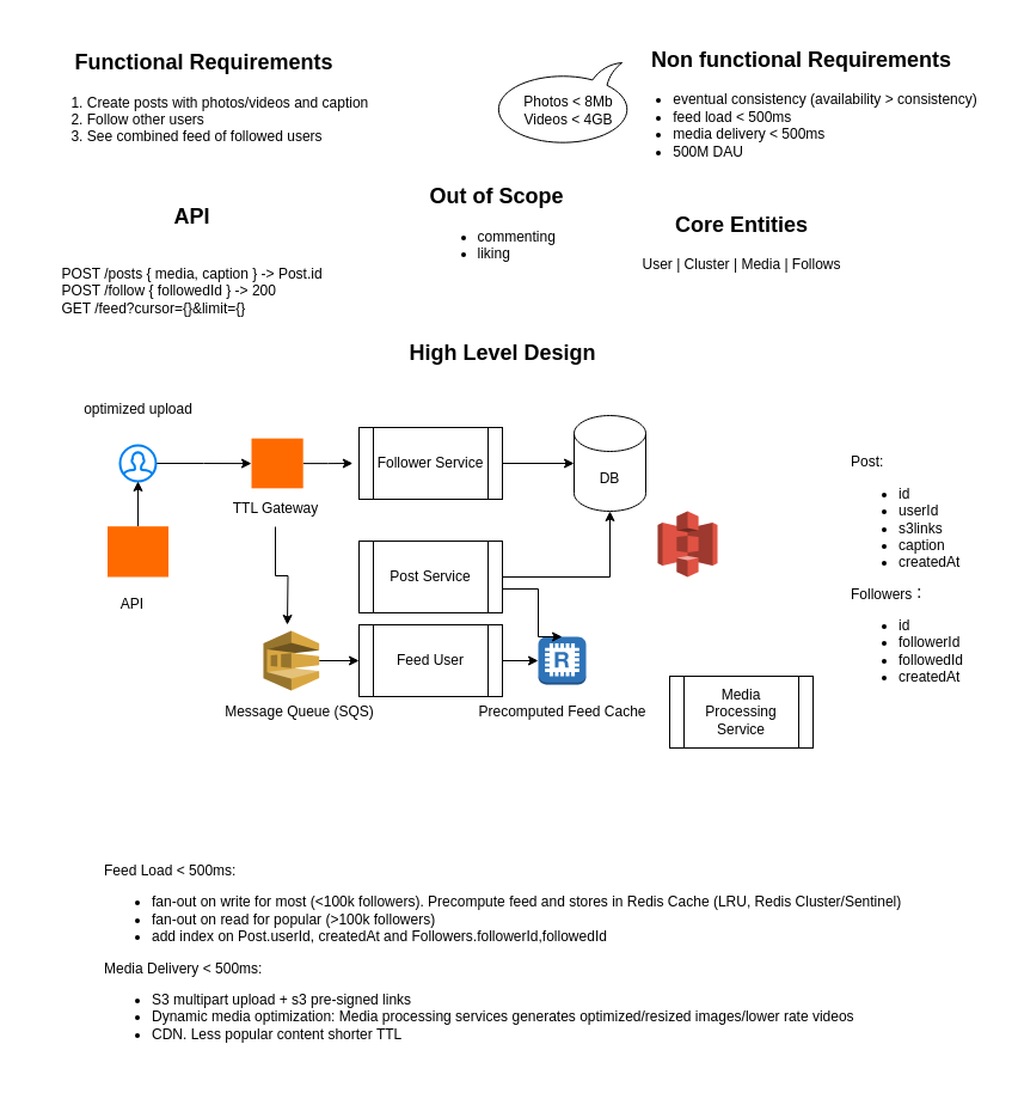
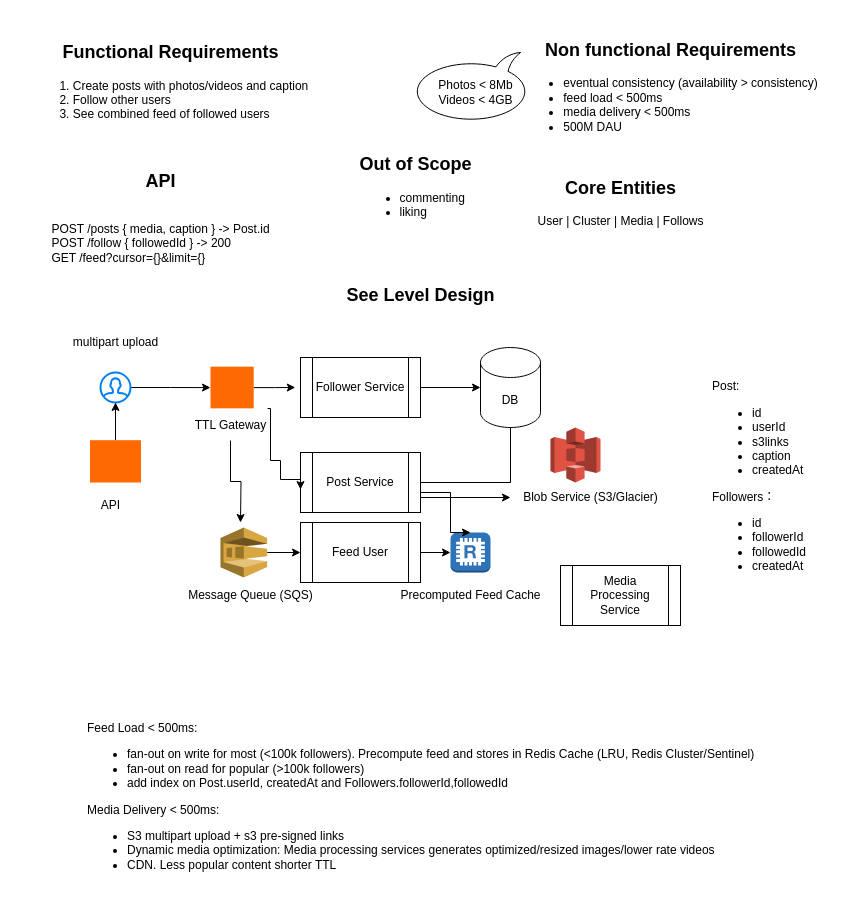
  <mxCell id="0" />
  <mxCell id="1" parent="0" />
  <mxCell id="2" value="&lt;h2&gt;Functional Requirements&lt;/h2&gt;&lt;div&gt;&lt;ol&gt;&lt;li style=&quot;text-align: left;&quot;&gt;Create posts with photos/videos and caption&lt;/li&gt;&lt;li style=&quot;text-align: left;&quot;&gt;Follow other users&lt;/li&gt;&lt;li style=&quot;text-align: left;&quot;&gt;See combined feed of followed users&lt;/li&gt;&lt;/ol&gt;&lt;/div&gt;" style="text;html=1;align=center;verticalAlign=middle;resizable=0;points=[];autosize=1;strokeColor=none;fillColor=none;" vertex="1" parent="1"><mxGeometry x="20" y="20" width="300" height="120" as="geometry" /></mxCell>
  <mxCell id="3" value="&lt;h2&gt;Out of Scope&lt;/h2&gt;&lt;div&gt;&lt;ul&gt;&lt;li style=&quot;text-align: left;&quot;&gt;commenting&lt;/li&gt;&lt;li style=&quot;text-align: left;&quot;&gt;liking&lt;/li&gt;&lt;/ul&gt;&lt;/div&gt;" style="text;html=1;align=center;verticalAlign=middle;resizable=0;points=[];autosize=1;strokeColor=none;fillColor=none;" vertex="1" parent="1"><mxGeometry x="345" y="130" width="140" height="110" as="geometry" /></mxCell>
  <mxCell id="4" value="&lt;h2&gt;Non functional Requirements&lt;/h2&gt;&lt;div&gt;&lt;ul&gt;&lt;li style=&quot;text-align: left;&quot;&gt;eventual consistency (availability &amp;gt; consistency)&lt;/li&gt;&lt;li style=&quot;text-align: left;&quot;&gt;feed load &amp;lt; 500ms&lt;/li&gt;&lt;li style=&quot;text-align: left;&quot;&gt;media delivery &amp;lt; 500ms&lt;/li&gt;&lt;li style=&quot;text-align: left;&quot;&gt;500M DAU&lt;/li&gt;&lt;/ul&gt;&lt;/div&gt;" style="text;html=1;align=center;verticalAlign=middle;resizable=0;points=[];autosize=1;strokeColor=none;fillColor=none;" vertex="1" parent="1"><mxGeometry x="510" y="20" width="320" height="130" as="geometry" /></mxCell>
  <mxCell id="5" value="&lt;h2&gt;Core Entities&lt;/h2&gt;&lt;div&gt;User | Cluster | Media | Follows&lt;/div&gt;" style="text;html=1;align=center;verticalAlign=middle;resizable=0;points=[];autosize=1;strokeColor=none;fillColor=none;flipV=1;" vertex="1" parent="1"><mxGeometry x="530" y="155" width="180" height="80" as="geometry" /></mxCell>
  <mxCell id="6" value="&lt;h2&gt;API&lt;/h2&gt;&lt;div style=&quot;text-align: left;&quot;&gt;&lt;br&gt;&lt;/div&gt;&lt;div style=&quot;text-align: left;&quot;&gt;POST /posts { media, caption } -&amp;gt; Post.id&lt;/div&gt;&lt;div style=&quot;text-align: left;&quot;&gt;POST /follow { followedId } -&amp;gt; 200&lt;/div&gt;&lt;div style=&quot;text-align: left;&quot;&gt;GET /feed?cursor={}&amp;amp;limit={}&lt;/div&gt;" style="text;html=1;align=center;verticalAlign=middle;resizable=0;points=[];autosize=1;strokeColor=none;fillColor=none;" vertex="1" parent="1"><mxGeometry x="40" y="150" width="240" height="120" as="geometry" /></mxCell>
  <mxCell id="7" value="" style="whiteSpace=wrap;html=1;shape=mxgraph.basic.oval_callout;direction=west;" vertex="1" parent="1"><mxGeometry x="410" y="52" width="120" height="70" as="geometry" /></mxCell>
  <mxCell id="8" value="Photos &amp;lt; 8Mb&lt;div&gt;Videos &amp;lt; 4GB&lt;/div&gt;" style="text;html=1;align=center;verticalAlign=middle;resizable=0;points=[];autosize=1;strokeColor=none;fillColor=none;flipV=0;flipH=0;" vertex="1" parent="1"><mxGeometry x="425" y="72" width="100" height="40" as="geometry" /></mxCell>
- <mxCell id="9" value="&lt;h2&gt;High Level Design&lt;/h2&gt;" style="text;html=1;align=center;verticalAlign=middle;resizable=0;points=[];autosize=1;strokeColor=none;fillColor=none;" vertex="1" parent="1"><mxGeometry x="330" y="265" width="180" height="60" as="geometry" /></mxCell>
+ <mxCell id="9" value="&lt;h2&gt;See Level Design&lt;/h2&gt;" style="text;html=1;align=center;verticalAlign=middle;resizable=0;points=[];autosize=1;strokeColor=none;fillColor=none;" vertex="1" parent="1"><mxGeometry x="330" y="265" width="180" height="60" as="geometry" /></mxCell>
  <mxCell id="10" value="" style="edgeStyle=orthogonalEdgeStyle;rounded=0;orthogonalLoop=1;jettySize=auto;html=1;" edge="1" parent="1" source="11" target="13"><mxGeometry relative="1" as="geometry" /></mxCell>
  <mxCell id="11" value="" style="html=1;verticalLabelPosition=bottom;align=center;labelBackgroundColor=#ffffff;verticalAlign=top;strokeWidth=2;strokeColor=#0080F0;shadow=0;dashed=0;shape=mxgraph.ios7.icons.user;" vertex="1" parent="1"><mxGeometry x="100" y="372" width="30" height="30" as="geometry" /></mxCell>
  <mxCell id="12" value="" style="edgeStyle=orthogonalEdgeStyle;rounded=0;orthogonalLoop=1;jettySize=auto;html=1;" edge="1" parent="1" source="13"><mxGeometry relative="1" as="geometry"><mxPoint x="294.8" y="387" as="targetPoint" /></mxGeometry></mxCell>
  <mxCell id="13" value="" style="points=[];aspect=fixed;html=1;align=center;shadow=0;dashed=0;fillColor=#FF6A00;strokeColor=none;shape=mxgraph.alibaba_cloud.apigateway;" vertex="1" parent="1"><mxGeometry x="210" y="366.15" width="43.2" height="41.7" as="geometry" /></mxCell>
  <mxCell id="14" style="edgeStyle=orthogonalEdgeStyle;rounded=0;orthogonalLoop=1;jettySize=auto;html=1;" edge="1" parent="1" source="15"><mxGeometry relative="1" as="geometry"><mxPoint x="240" y="522" as="targetPoint" /></mxGeometry></mxCell>
  <mxCell id="15" value="TTL Gateway" style="text;html=1;align=center;verticalAlign=middle;resizable=0;points=[];autosize=1;strokeColor=none;fillColor=none;" vertex="1" parent="1"><mxGeometry x="185" y="410" width="90" height="30" as="geometry" /></mxCell>
  <mxCell id="16" value="" style="edgeStyle=orthogonalEdgeStyle;rounded=0;orthogonalLoop=1;jettySize=auto;html=1;" edge="1" parent="1" source="17" target="18"><mxGeometry relative="1" as="geometry" /></mxCell>
  <mxCell id="17" value="Follower Service" style="shape=process;whiteSpace=wrap;html=1;backgroundOutline=1;" vertex="1" parent="1"><mxGeometry x="300" y="357" width="120" height="60" as="geometry" /></mxCell>
  <mxCell id="18" value="DB" style="shape=cylinder3;whiteSpace=wrap;html=1;boundedLbl=1;backgroundOutline=1;size=15;" vertex="1" parent="1"><mxGeometry x="480" y="347" width="60" height="80" as="geometry" /></mxCell>
+ <mxCell id="19" style="edgeStyle=orthogonalEdgeStyle;rounded=0;orthogonalLoop=1;jettySize=auto;html=1;exitX=1;exitY=0.75;exitDx=0;exitDy=0;" edge="1" parent="1" source="20" target="23"><mxGeometry relative="1" as="geometry" /></mxCell>
  <mxCell id="20" value="Post Service" style="shape=process;whiteSpace=wrap;html=1;backgroundOutline=1;" vertex="1" parent="1"><mxGeometry x="300" y="452" width="120" height="60" as="geometry" /></mxCell>
- <mxCell id="21" style="edgeStyle=orthogonalEdgeStyle;rounded=0;orthogonalLoop=1;jettySize=auto;html=1;entryX=0.5;entryY=1;entryDx=0;entryDy=0;entryPerimeter=0;" edge="1" parent="1" source="20" target="18"><mxGeometry relative="1" as="geometry" /></mxCell>
+ <mxCell id="21" style="edgeStyle=orthogonalEdgeStyle;rounded=0;orthogonalLoop=1;jettySize=auto;html=1;entryX=0.5;entryY=1;entryDx=0;entryDy=0;entryPerimeter=0;endArrow=none;" edge="1" parent="1" source="20" target="18"><mxGeometry relative="1" as="geometry" /></mxCell>
  <mxCell id="22" value="" style="outlineConnect=0;dashed=0;verticalLabelPosition=bottom;verticalAlign=top;align=center;html=1;shape=mxgraph.aws3.s3;fillColor=#E05243;gradientColor=none;" vertex="1" parent="1"><mxGeometry x="550" y="427" width="50" height="55" as="geometry" /></mxCell>
+ <mxCell id="23" value="Blob Service (S3/Glacier)" style="text;html=1;align=center;verticalAlign=middle;resizable=0;points=[];autosize=1;strokeColor=none;fillColor=none;" vertex="1" parent="1"><mxGeometry x="510" y="482" width="160" height="30" as="geometry" /></mxCell>
  <mxCell id="24" value="" style="edgeStyle=orthogonalEdgeStyle;rounded=0;orthogonalLoop=1;jettySize=auto;html=1;" edge="1" parent="1" source="25" target="30"><mxGeometry relative="1" as="geometry" /></mxCell>
  <mxCell id="25" value="Feed User" style="shape=process;whiteSpace=wrap;html=1;backgroundOutline=1;" vertex="1" parent="1"><mxGeometry x="300" y="522" width="120" height="60" as="geometry" /></mxCell>
  <mxCell id="26" value="" style="edgeStyle=orthogonalEdgeStyle;rounded=0;orthogonalLoop=1;jettySize=auto;html=1;" edge="1" parent="1" source="27" target="25"><mxGeometry relative="1" as="geometry" /></mxCell>
  <mxCell id="27" value="" style="outlineConnect=0;dashed=0;verticalLabelPosition=bottom;verticalAlign=top;align=center;html=1;shape=mxgraph.aws3.sqs;fillColor=#D9A741;gradientColor=none;" vertex="1" parent="1"><mxGeometry x="220" y="527" width="46.65" height="50" as="geometry" /></mxCell>
  <mxCell id="28" value="Message Queue (SQS)" style="text;html=1;align=center;verticalAlign=middle;resizable=0;points=[];autosize=1;strokeColor=none;fillColor=none;" vertex="1" parent="1"><mxGeometry x="175" y="580" width="150" height="30" as="geometry" /></mxCell>
+ <mxCell id="29" style="edgeStyle=orthogonalEdgeStyle;rounded=0;orthogonalLoop=1;jettySize=auto;html=1;entryX=0;entryY=0.617;entryDx=0;entryDy=0;entryPerimeter=0;exitX=0.911;exitY=-0.067;exitDx=0;exitDy=0;exitPerimeter=0;" edge="1" parent="1" source="15" target="20"><mxGeometry relative="1" as="geometry"><Array as="points"><mxPoint x="270" y="408" /><mxPoint x="270" y="460" /><mxPoint x="280" y="460" /><mxPoint x="280" y="479" /></Array></mxGeometry></mxCell>
  <mxCell id="30" value="" style="outlineConnect=0;dashed=0;verticalLabelPosition=bottom;verticalAlign=top;align=center;html=1;shape=mxgraph.aws3.redis;fillColor=#2E73B8;gradientColor=none;" vertex="1" parent="1"><mxGeometry x="450" y="532" width="40" height="40" as="geometry" /></mxCell>
  <mxCell id="31" value="Precomputed Feed Cache" style="text;html=1;align=center;verticalAlign=middle;resizable=0;points=[];autosize=1;strokeColor=none;fillColor=none;" vertex="1" parent="1"><mxGeometry x="390" y="580" width="160" height="30" as="geometry" /></mxCell>
  <mxCell id="32" style="edgeStyle=orthogonalEdgeStyle;rounded=0;orthogonalLoop=1;jettySize=auto;html=1;entryX=0.5;entryY=0;entryDx=0;entryDy=0;entryPerimeter=0;" edge="1" parent="1" source="20" target="30"><mxGeometry relative="1" as="geometry"><Array as="points"><mxPoint x="450" y="492" /><mxPoint x="450" y="532" /></Array></mxGeometry></mxCell>
  <mxCell id="33" value="Media Processing Service" style="shape=process;whiteSpace=wrap;html=1;backgroundOutline=1;" vertex="1" parent="1"><mxGeometry x="560" y="565" width="120" height="60" as="geometry" /></mxCell>
  <mxCell id="34" value="" style="edgeStyle=orthogonalEdgeStyle;rounded=0;orthogonalLoop=1;jettySize=auto;html=1;" edge="1" parent="1" source="35" target="11"><mxGeometry relative="1" as="geometry" /></mxCell>
  <mxCell id="35" value="" style="points=[];aspect=fixed;html=1;align=center;shadow=0;dashed=0;fillColor=#FF6A00;strokeColor=none;shape=mxgraph.alibaba_cloud.cdn_content_distribution_network;" vertex="1" parent="1"><mxGeometry x="89.5" y="439.7" width="51" height="42.3" as="geometry" /></mxCell>
  <mxCell id="36" value="API" style="text;html=1;align=center;verticalAlign=middle;resizable=0;points=[];autosize=1;strokeColor=none;fillColor=none;" vertex="1" parent="1"><mxGeometry x="85" y="490" width="50" height="30" as="geometry" /></mxCell>
- <mxCell id="37" value="optimized upload" style="text;html=1;align=center;verticalAlign=middle;resizable=0;points=[];autosize=1;strokeColor=none;fillColor=none;" vertex="1" parent="1"><mxGeometry x="60" y="327" width="110" height="30" as="geometry" /></mxCell>
+ <mxCell id="37" value="multipart upload" style="text;html=1;align=center;verticalAlign=middle;resizable=0;points=[];autosize=1;strokeColor=none;fillColor=none;" vertex="1" parent="1"><mxGeometry x="60" y="327" width="110" height="30" as="geometry" /></mxCell>
  <mxCell id="38" value="Feed Load &amp;lt; 500ms:&lt;div&gt;&lt;ul&gt;&lt;li&gt;fan-out on write for most (&amp;lt;100k followers). Precompute feed and stores in Redis Cache (LRU, Redis Cluster/Sentinel)&lt;/li&gt;&lt;li&gt;fan-out on read for popular (&amp;gt;100k followers)&lt;/li&gt;&lt;li&gt;add index on Post.userId, createdAt and Followers.followerId,followedId&lt;/li&gt;&lt;/ul&gt;Media Delivery &amp;lt; 500ms:&lt;/div&gt;&lt;div style=&quot;&quot;&gt;&lt;ul&gt;&lt;li&gt;S3 multipart upload + s3 pre-signed links&lt;/li&gt;&lt;li&gt;Dynamic media optimization: Media processing services generates optimized/resized images/lower rate videos&lt;/li&gt;&lt;li&gt;CDN. Less popular content shorter TTL&amp;nbsp;&lt;/li&gt;&lt;/ul&gt;&lt;/div&gt;" style="text;html=1;align=left;verticalAlign=middle;resizable=0;points=[];autosize=1;strokeColor=none;fillColor=none;" vertex="1" parent="1"><mxGeometry x="85" y="712" width="690" height="180" as="geometry" /></mxCell>
  <mxCell id="39" value="&lt;div style=&quot;&quot;&gt;&lt;span style=&quot;background-color: transparent; color: light-dark(rgb(0, 0, 0), rgb(255, 255, 255));&quot;&gt;Post:&amp;nbsp;&lt;/span&gt;&lt;/div&gt;&lt;div&gt;&lt;ul&gt;&lt;li&gt;id&lt;/li&gt;&lt;li&gt;userId&lt;/li&gt;&lt;li&gt;s3links&lt;/li&gt;&lt;li&gt;caption&lt;/li&gt;&lt;li&gt;createdAt&lt;/li&gt;&lt;/ul&gt;&lt;div&gt;Followers：&lt;/div&gt;&lt;/div&gt;&lt;div&gt;&lt;ul&gt;&lt;li&gt;id&lt;/li&gt;&lt;li&gt;followerId&lt;/li&gt;&lt;li&gt;followedId&lt;/li&gt;&lt;li&gt;createdAt&lt;/li&gt;&lt;/ul&gt;&lt;/div&gt;" style="text;html=1;align=left;verticalAlign=middle;resizable=0;points=[];autosize=1;strokeColor=none;fillColor=none;" vertex="1" parent="1"><mxGeometry x="710" y="372" width="120" height="220" as="geometry" /></mxCell>
